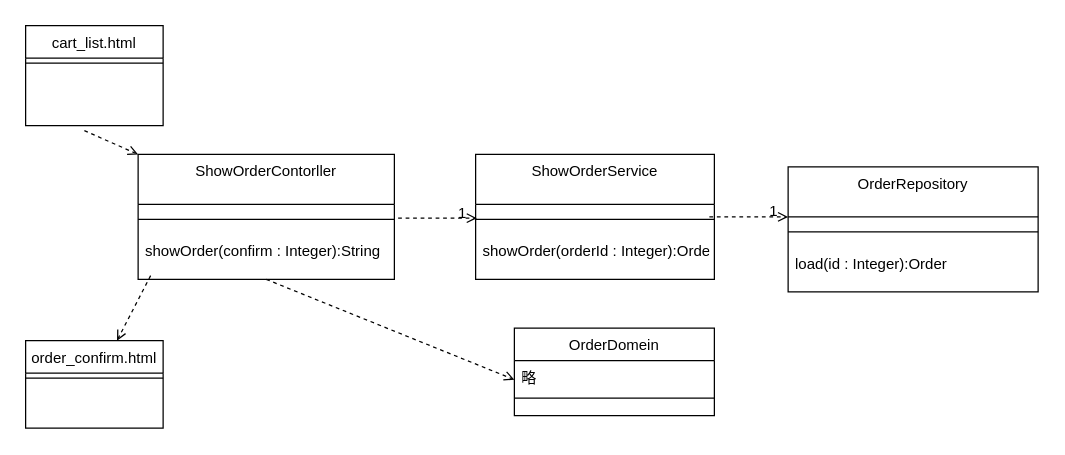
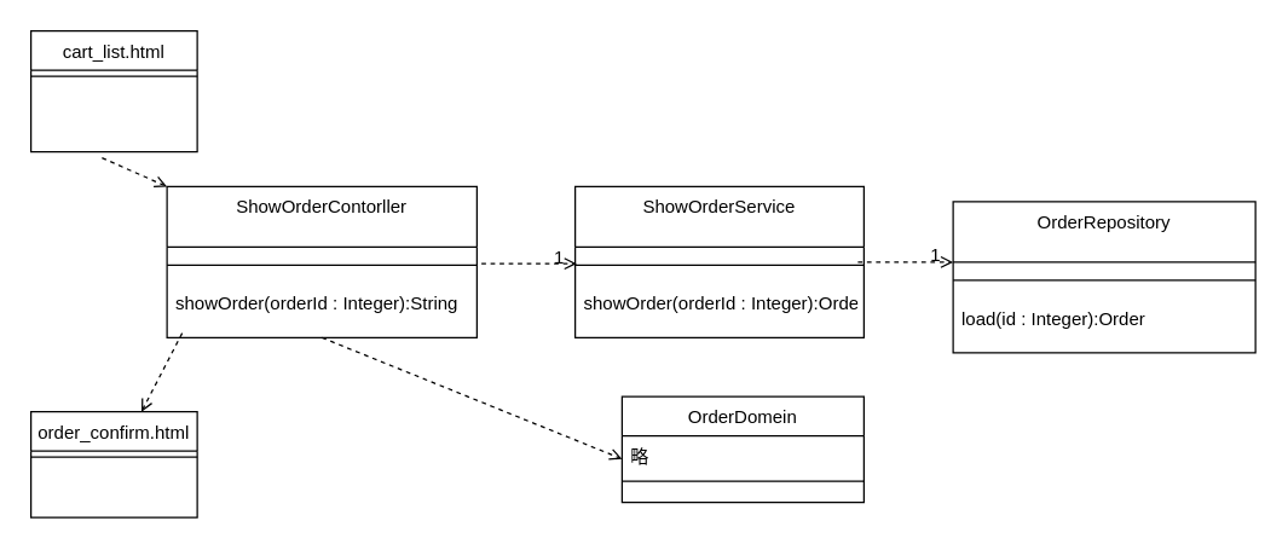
  <mxCell id="0" />
  <mxCell id="1" parent="0" />
  <mxCell id="2" style="edgeStyle=none;html=1;exitX=0.5;exitY=0;exitDx=0;exitDy=0;dashed=1;" edge="1" parent="1" source="3"><mxGeometry relative="1" as="geometry"><mxPoint x="491" y="262" as="targetPoint" /></mxGeometry></mxCell>
  <mxCell id="3" value="OrderDomein" style="swimlane;fontStyle=0;align=center;verticalAlign=top;childLayout=stackLayout;horizontal=1;startSize=26;horizontalStack=0;resizeParent=1;resizeLast=0;collapsible=1;marginBottom=0;rounded=0;shadow=0;strokeWidth=1;" vertex="1" parent="1"><mxGeometry x="411" y="262" width="160" height="70" as="geometry"><mxRectangle x="230" y="260" width="170" height="26" as="alternateBounds" /></mxGeometry></mxCell>
  <mxCell id="4" value="略" style="text;align=left;verticalAlign=top;spacingLeft=4;spacingRight=4;overflow=hidden;rotatable=0;points=[[0,0.5],[1,0.5]];portConstraint=eastwest;" vertex="1" parent="3"><mxGeometry y="26" width="160" height="26" as="geometry" /></mxCell>
  <mxCell id="5" value="" style="line;html=1;strokeWidth=1;align=left;verticalAlign=middle;spacingTop=-1;spacingLeft=3;spacingRight=3;rotatable=0;labelPosition=right;points=[];portConstraint=eastwest;" vertex="1" parent="3"><mxGeometry y="52" width="160" height="8" as="geometry" /></mxCell>
  <mxCell id="6" value="OrderRepository" style="swimlane;fontStyle=0;align=center;verticalAlign=top;childLayout=stackLayout;horizontal=1;startSize=40;horizontalStack=0;resizeParent=1;resizeLast=0;collapsible=1;marginBottom=0;rounded=0;shadow=0;strokeWidth=1;" vertex="1" parent="1"><mxGeometry x="630" y="133" width="200" height="100" as="geometry"><mxRectangle x="550" y="140" width="160" height="26" as="alternateBounds" /></mxGeometry></mxCell>
  <mxCell id="7" value="" style="line;html=1;strokeWidth=1;align=left;verticalAlign=middle;spacingTop=-1;spacingLeft=3;spacingRight=3;rotatable=0;labelPosition=right;points=[];portConstraint=eastwest;" vertex="1" parent="6"><mxGeometry y="40" width="200" height="24" as="geometry" /></mxCell>
  <mxCell id="8" value="load(id : Integer):Order" style="text;align=left;verticalAlign=top;spacingLeft=4;spacingRight=4;overflow=hidden;rotatable=0;points=[[0,0.5],[1,0.5]];portConstraint=eastwest;" vertex="1" parent="6"><mxGeometry y="64" width="200" height="26" as="geometry" /></mxCell>
  <mxCell id="9" value="" style="endArrow=open;shadow=0;strokeWidth=1;rounded=0;endFill=1;edgeStyle=elbowEdgeStyle;elbow=vertical;dashed=1;" edge="1" parent="1" target="6"><mxGeometry x="0.5" y="41" relative="1" as="geometry"><mxPoint x="567" y="173" as="sourcePoint" /><mxPoint x="593" y="125" as="targetPoint" /><mxPoint x="-40" y="32" as="offset" /></mxGeometry></mxCell>
  <mxCell id="10" value="1" style="resizable=0;align=right;verticalAlign=bottom;labelBackgroundColor=none;fontSize=12;" connectable="0" vertex="1" parent="9"><mxGeometry x="1" relative="1" as="geometry"><mxPoint x="-7" y="4" as="offset" /></mxGeometry></mxCell>
  <mxCell id="11" value="ShowOrderService" style="swimlane;fontStyle=0;align=center;verticalAlign=top;childLayout=stackLayout;horizontal=1;startSize=40;horizontalStack=0;resizeParent=1;resizeLast=0;collapsible=1;marginBottom=0;rounded=0;shadow=0;strokeWidth=1;" vertex="1" parent="1"><mxGeometry x="380" y="123" width="191" height="100" as="geometry"><mxRectangle x="550" y="140" width="160" height="26" as="alternateBounds" /></mxGeometry></mxCell>
  <mxCell id="12" value="" style="line;html=1;strokeWidth=1;align=left;verticalAlign=middle;spacingTop=-1;spacingLeft=3;spacingRight=3;rotatable=0;labelPosition=right;points=[];portConstraint=eastwest;" vertex="1" parent="11"><mxGeometry y="40" width="191" height="24" as="geometry" /></mxCell>
  <mxCell id="13" value="showOrder(orderId : Integer):Order" style="text;align=left;verticalAlign=top;spacingLeft=4;spacingRight=4;overflow=hidden;rotatable=0;points=[[0,0.5],[1,0.5]];portConstraint=eastwest;" vertex="1" parent="11"><mxGeometry y="64" width="191" height="26" as="geometry" /></mxCell>
  <mxCell id="14" value="ShowOrderContorller" style="swimlane;fontStyle=0;align=center;verticalAlign=top;childLayout=stackLayout;horizontal=1;startSize=40;horizontalStack=0;resizeParent=1;resizeLast=0;collapsible=1;marginBottom=0;rounded=0;shadow=0;strokeWidth=1;" vertex="1" parent="1"><mxGeometry x="110" y="123" width="205" height="100" as="geometry"><mxRectangle x="550" y="140" width="160" height="26" as="alternateBounds" /></mxGeometry></mxCell>
  <mxCell id="15" value="" style="line;html=1;strokeWidth=1;align=left;verticalAlign=middle;spacingTop=-1;spacingLeft=3;spacingRight=3;rotatable=0;labelPosition=right;points=[];portConstraint=eastwest;" vertex="1" parent="14"><mxGeometry y="40" width="205" height="24" as="geometry" /></mxCell>
- <mxCell id="16" value="showOrder(confirm : Integer):String" style="text;align=left;verticalAlign=top;spacingLeft=4;spacingRight=4;overflow=hidden;rotatable=0;points=[[0,0.5],[1,0.5]];portConstraint=eastwest;" vertex="1" parent="14"><mxGeometry y="64" width="205" height="26" as="geometry" /></mxCell>
+ <mxCell id="16" value="showOrder(orderId : Integer):String" style="text;align=left;verticalAlign=top;spacingLeft=4;spacingRight=4;overflow=hidden;rotatable=0;points=[[0,0.5],[1,0.5]];portConstraint=eastwest;" vertex="1" parent="14"><mxGeometry y="64" width="205" height="26" as="geometry" /></mxCell>
  <mxCell id="17" value="" style="endArrow=open;shadow=0;strokeWidth=1;rounded=0;endFill=1;edgeStyle=elbowEdgeStyle;elbow=vertical;dashed=1;" edge="1" parent="1"><mxGeometry x="0.5" y="41" relative="1" as="geometry"><mxPoint x="318" y="174" as="sourcePoint" /><mxPoint x="381" y="173.529" as="targetPoint" /><mxPoint x="-40" y="32" as="offset" /></mxGeometry></mxCell>
  <mxCell id="18" value="1" style="resizable=0;align=right;verticalAlign=bottom;labelBackgroundColor=none;fontSize=12;" connectable="0" vertex="1" parent="17"><mxGeometry x="1" relative="1" as="geometry"><mxPoint x="-7" y="4" as="offset" /></mxGeometry></mxCell>
  <mxCell id="19" value="" style="endArrow=open;shadow=0;strokeWidth=1;rounded=0;endFill=1;elbow=vertical;dashed=1;exitX=0.5;exitY=1;exitDx=0;exitDy=0;" edge="1" parent="1" source="14"><mxGeometry x="0.5" y="41" relative="1" as="geometry"><mxPoint x="348" y="303.71" as="sourcePoint" /><mxPoint x="411" y="303.239" as="targetPoint" /><mxPoint x="-40" y="32" as="offset" /></mxGeometry></mxCell>
  <mxCell id="20" value="order_confirm.html" style="swimlane;fontStyle=0;align=center;verticalAlign=top;childLayout=stackLayout;horizontal=1;startSize=26;horizontalStack=0;resizeParent=1;resizeLast=0;collapsible=1;marginBottom=0;rounded=0;shadow=0;strokeWidth=1;" vertex="1" parent="1"><mxGeometry y="272" width="110" height="70" as="geometry" x="20"><mxRectangle x="230" y="260" width="170" height="26" as="alternateBounds" /></mxGeometry></mxCell>
  <mxCell id="21" value="" style="line;html=1;strokeWidth=1;align=left;verticalAlign=middle;spacingTop=-1;spacingLeft=3;spacingRight=3;rotatable=0;labelPosition=right;points=[];portConstraint=eastwest;" vertex="1" parent="20"><mxGeometry y="26" width="110" height="8" as="geometry" /></mxCell>
  <mxCell id="22" value="" style="endArrow=open;shadow=0;strokeWidth=1;rounded=0;endFill=1;elbow=vertical;dashed=1;" edge="1" parent="1" target="20"><mxGeometry x="0.5" y="41" relative="1" as="geometry"><mxPoint x="120" y="220" as="sourcePoint" /><mxPoint x="441" y="313.239" as="targetPoint" /><mxPoint x="-40" y="32" as="offset" /></mxGeometry></mxCell>
  <mxCell id="23" value="cart_list.html" style="swimlane;fontStyle=0;align=center;verticalAlign=top;childLayout=stackLayout;horizontal=1;startSize=26;horizontalStack=0;resizeParent=1;resizeLast=0;collapsible=1;marginBottom=0;rounded=0;shadow=0;strokeWidth=1;" vertex="1" parent="1"><mxGeometry y="20" width="110" height="80" as="geometry" x="20"><mxRectangle x="230" y="260" width="170" height="26" as="alternateBounds" /></mxGeometry></mxCell>
  <mxCell id="24" value="" style="line;html=1;strokeWidth=1;align=left;verticalAlign=middle;spacingTop=-1;spacingLeft=3;spacingRight=3;rotatable=0;labelPosition=right;points=[];portConstraint=eastwest;" vertex="1" parent="23"><mxGeometry y="26" width="110" height="8" as="geometry" /></mxCell>
  <mxCell id="25" value="" style="endArrow=open;shadow=0;strokeWidth=1;rounded=0;endFill=1;elbow=vertical;dashed=1;entryX=0;entryY=0;entryDx=0;entryDy=0;" edge="1" parent="1" target="14"><mxGeometry x="0.5" y="41" relative="1" as="geometry"><mxPoint x="67" y="104" as="sourcePoint" /><mxPoint x="40.103" y="156" as="targetPoint" /><mxPoint x="-40" y="32" as="offset" /></mxGeometry></mxCell>
